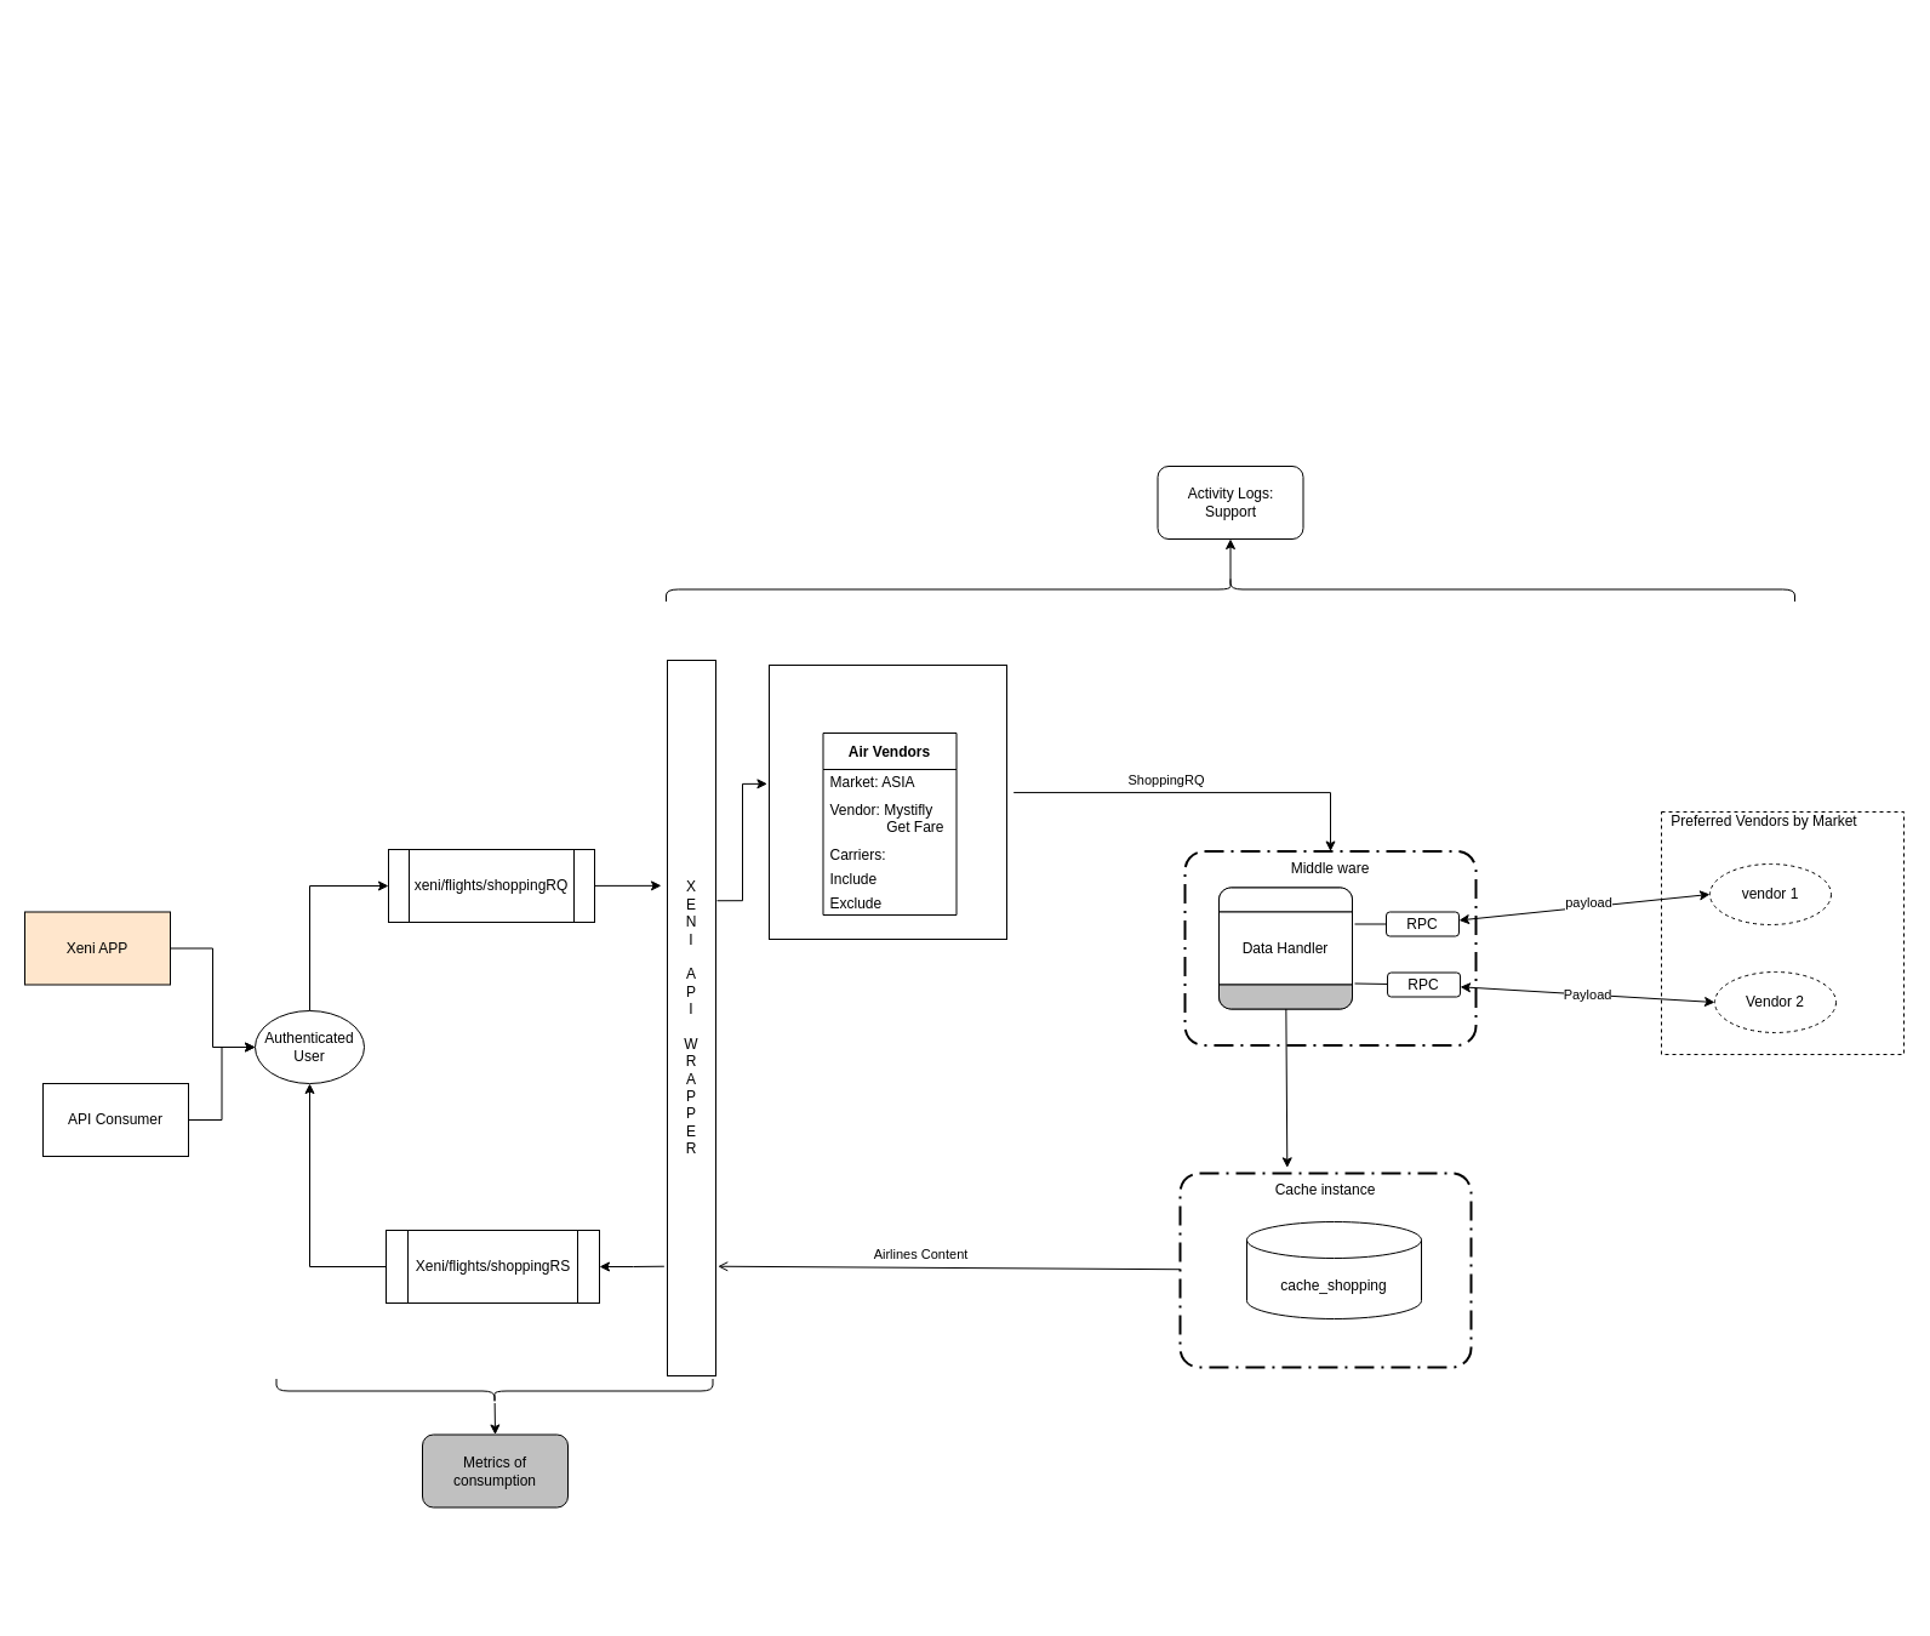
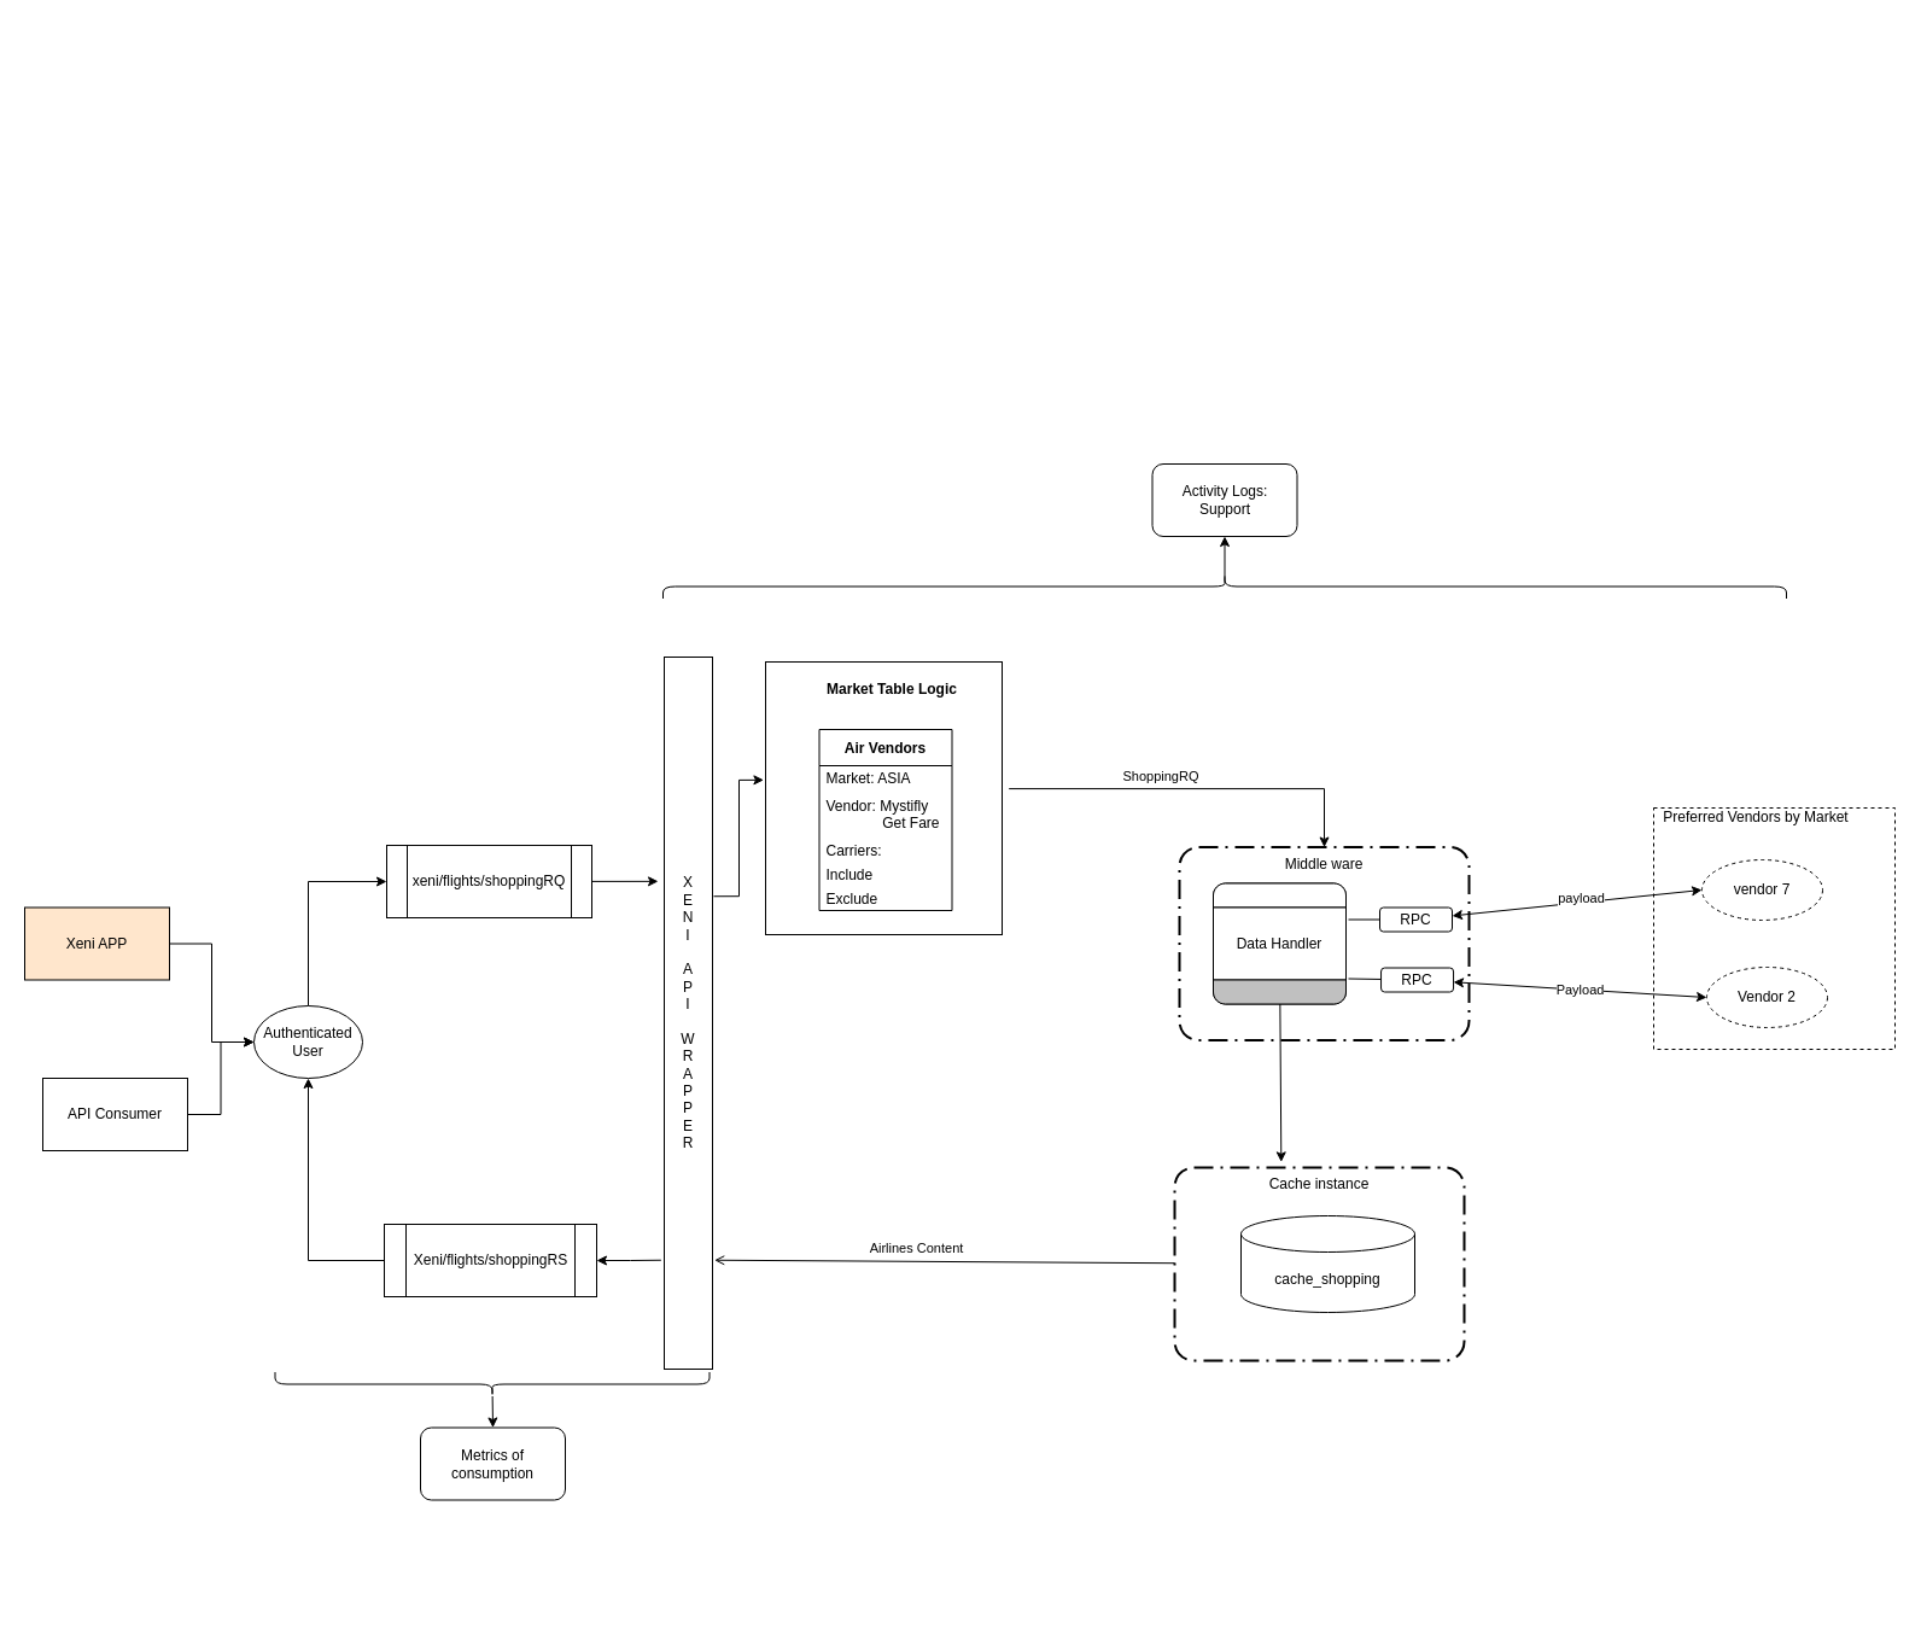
  <mxCell id="0" />
  <mxCell id="1" parent="0" />
  <mxCell id="2" value="" style="whiteSpace=wrap;html=1;aspect=fixed;dashed=1;" vertex="1" parent="1"><mxGeometry x="1370" y="669" width="200" height="200" as="geometry" /></mxCell>
  <mxCell id="3" style="edgeStyle=orthogonalEdgeStyle;rounded=0;orthogonalLoop=1;jettySize=auto;html=1;entryX=0;entryY=0.5;entryDx=0;entryDy=0;endArrow=classic;endFill=1;exitX=0.5;exitY=0;exitDx=0;exitDy=0;" edge="1" parent="1" source="4" target="7"><mxGeometry relative="1" as="geometry"><mxPoint x="287.276" y="691.914" as="sourcePoint" /><mxPoint x="330" y="755.5" as="targetPoint" /></mxGeometry></mxCell>
  <mxCell id="4" value="Authenticated&lt;br&gt;User" style="ellipse;whiteSpace=wrap;html=1;" vertex="1" parent="1"><mxGeometry x="210" y="833" width="90" height="60" as="geometry" /></mxCell>
  <mxCell id="5" value="&lt;blockquote style=&quot;margin: 0 0 0 40px; border: none; padding: 0px;&quot;&gt;&lt;br&gt;&lt;/blockquote&gt;" style="rounded=0;whiteSpace=wrap;html=1;align=left;" vertex="1" parent="1"><mxGeometry x="634" y="548" width="196" height="226" as="geometry" /></mxCell>
  <mxCell id="6" style="edgeStyle=none;rounded=0;orthogonalLoop=1;jettySize=auto;html=1;endArrow=classic;endFill=1;entryX=-0.125;entryY=0.315;entryDx=0;entryDy=0;entryPerimeter=0;" edge="1" parent="1" source="7" target="42"><mxGeometry relative="1" as="geometry"><mxPoint x="620" y="730" as="targetPoint" /></mxGeometry></mxCell>
  <mxCell id="7" value="xeni/flights/shoppingRQ" style="shape=process;whiteSpace=wrap;html=1;backgroundOutline=1;" vertex="1" parent="1"><mxGeometry x="320" y="700" width="170" height="60" as="geometry" /></mxCell>
  <mxCell id="8" value="Middle ware" style="points=[[0.25,0,0],[0.5,0,0],[0.75,0,0],[1,0.25,0],[1,0.5,0],[1,0.75,0],[0.75,1,0],[0.5,1,0],[0.25,1,0],[0,0.75,0],[0,0.5,0],[0,0.25,0]];rounded=1;arcSize=10;dashed=1;strokeColor=#000000;fillColor=none;gradientColor=none;dashPattern=8 3 1 3;strokeWidth=2;verticalAlign=top;" vertex="1" parent="1"><mxGeometry x="977" y="701.5" width="240" height="160" as="geometry" /></mxCell>
  <mxCell id="9" style="edgeStyle=none;rounded=0;orthogonalLoop=1;jettySize=auto;html=1;entryX=0.368;entryY=-0.029;entryDx=0;entryDy=0;entryPerimeter=0;startArrow=none;startFill=0;endArrow=classic;endFill=1;" edge="1" parent="1" source="10" target="45"><mxGeometry relative="1" as="geometry" /></mxCell>
  <mxCell id="10" value="Data Wrapper" style="rounded=1;whiteSpace=wrap;html=1;container=1;collapsible=0;absoluteArcSize=1;arcSize=20;childLayout=stackLayout;horizontal=1;horizontalStack=0;resizeParent=1;resizeParentMax=0;resizeLast=0;" vertex="1" parent="1"><mxGeometry x="1005" y="731.5" width="110" height="100" as="geometry" /></mxCell>
  <mxCell id="11" value="" style="whiteSpace=wrap;connectable=0;html=1;shape=mxgraph.basic.rect;size=10;rectStyle=rounded;bottomRightStyle=square;bottomLeftStyle=square;part=1;" vertex="1" parent="10"><mxGeometry width="110" height="20" as="geometry" /></mxCell>
  <mxCell id="12" value="Data Handler" style="shape=mxgraph.bpmn.task;part=1;taskMarker=abstract;connectable=0;whiteSpace=wrap;" vertex="1" parent="10"><mxGeometry y="20" width="110" height="60" as="geometry" /></mxCell>
  <mxCell id="13" value="" style="whiteSpace=wrap;connectable=0;html=1;shape=mxgraph.basic.rect;size=10;rectStyle=rounded;topRightStyle=square;topLeftStyle=square;fillColor=#C0C0C0;part=1;" vertex="1" parent="10"><mxGeometry y="80" width="110" height="20" as="geometry" /></mxCell>
  <mxCell id="14" style="edgeStyle=none;rounded=0;orthogonalLoop=1;jettySize=auto;html=1;endArrow=none;endFill=0;" edge="1" parent="1" source="16"><mxGeometry relative="1" as="geometry"><mxPoint x="1117" y="761.5" as="targetPoint" /></mxGeometry></mxCell>
  <mxCell id="15" value="payload" style="rounded=0;orthogonalLoop=1;jettySize=auto;html=1;entryX=0;entryY=0.5;entryDx=0;entryDy=0;startArrow=classic;startFill=1;endArrow=classic;endFill=1;" edge="1" parent="1" source="16" target="19"><mxGeometry x="0.037" y="3" relative="1" as="geometry"><mxPoint as="offset" /></mxGeometry></mxCell>
  <mxCell id="16" value="RPC" style="rounded=1;whiteSpace=wrap;html=1;" vertex="1" parent="1"><mxGeometry x="1143" y="751.5" width="60" height="20" as="geometry" /></mxCell>
  <mxCell id="17" style="rounded=0;orthogonalLoop=1;jettySize=auto;html=1;endArrow=none;endFill=0;entryX=1.029;entryY=0.465;entryDx=0;entryDy=0;entryPerimeter=0;edgeStyle=orthogonalEdgeStyle;startArrow=classic;startFill=1;exitX=0.5;exitY=0;exitDx=0;exitDy=0;exitPerimeter=0;" edge="1" parent="1" source="8" target="5"><mxGeometry relative="1" as="geometry"><mxPoint x="890" y="654" as="targetPoint" /><mxPoint x="1130" y="624" as="sourcePoint" /></mxGeometry></mxCell>
  <mxCell id="18" value="ShoppingRQ&amp;nbsp;" style="edgeLabel;html=1;align=center;verticalAlign=middle;resizable=0;points=[];" vertex="1" connectable="0" parent="17"><mxGeometry x="0.211" y="3" relative="1" as="geometry"><mxPoint x="5" y="-14" as="offset" /></mxGeometry></mxCell>
- <mxCell id="19" value="vendor 1" style="ellipse;whiteSpace=wrap;html=1;dashed=1;" vertex="1" parent="1"><mxGeometry x="1410" y="712" width="100" height="50" as="geometry" /></mxCell>
+ <mxCell id="19" value="vendor 7" style="ellipse;whiteSpace=wrap;html=1;dashed=1;" vertex="1" parent="1"><mxGeometry x="1410" y="712" width="100" height="50" as="geometry" /></mxCell>
  <mxCell id="20" value="Vendor 2" style="ellipse;whiteSpace=wrap;html=1;dashed=1;" vertex="1" parent="1"><mxGeometry x="1414" y="801" width="100" height="50" as="geometry" /></mxCell>
  <mxCell id="21" style="edgeStyle=none;rounded=0;orthogonalLoop=1;jettySize=auto;html=1;entryX=0.5;entryY=0;entryDx=0;entryDy=0;endArrow=classic;endFill=1;" edge="1" parent="1" source="22" target="23"><mxGeometry relative="1" as="geometry" /></mxCell>
  <mxCell id="22" value="" style="shape=curlyBracket;whiteSpace=wrap;html=1;rounded=1;rotation=-90;strokeColor=#000000;" vertex="1" parent="1"><mxGeometry x="397.5" y="966.5" width="20" height="360" as="geometry" /></mxCell>
- <mxCell id="23" value="Metrics of consumption" style="rounded=1;whiteSpace=wrap;html=1;strokeColor=#000000;fillColor=#c0c0c0;" vertex="1" parent="1"><mxGeometry x="348" y="1182.5" width="120" height="60" as="geometry" /></mxCell>
+ <mxCell id="23" value="Metrics of consumption" style="rounded=1;whiteSpace=wrap;html=1;strokeColor=#000000;" vertex="1" parent="1"><mxGeometry x="348" y="1182.5" width="120" height="60" as="geometry" /></mxCell>
  <mxCell id="24" style="edgeStyle=none;rounded=0;orthogonalLoop=1;jettySize=auto;html=1;entryX=0.5;entryY=1;entryDx=0;entryDy=0;endArrow=classic;endFill=1;exitX=0.1;exitY=0.5;exitDx=0;exitDy=0;exitPerimeter=0;" edge="1" parent="1" source="25" target="29"><mxGeometry relative="1" as="geometry"><mxPoint x="1057" y="447.5" as="targetPoint" /></mxGeometry></mxCell>
  <mxCell id="25" value="" style="shape=curlyBracket;whiteSpace=wrap;html=1;rounded=1;strokeColor=#000000;rotation=90;" vertex="1" parent="1"><mxGeometry x="1004.5" y="20" width="20" height="931" as="geometry" /></mxCell>
  <mxCell id="26" style="edgeStyle=none;rounded=0;orthogonalLoop=1;jettySize=auto;html=1;endArrow=none;endFill=0;" edge="1" parent="1" source="28"><mxGeometry relative="1" as="geometry"><mxPoint x="1117" y="810.5" as="targetPoint" /></mxGeometry></mxCell>
  <mxCell id="27" value="Payload" style="edgeStyle=none;rounded=0;orthogonalLoop=1;jettySize=auto;html=1;entryX=0;entryY=0.5;entryDx=0;entryDy=0;startArrow=classic;startFill=1;endArrow=classic;endFill=1;" edge="1" parent="1" source="28" target="20"><mxGeometry relative="1" as="geometry" /></mxCell>
  <mxCell id="28" value="RPC" style="rounded=1;whiteSpace=wrap;html=1;" vertex="1" parent="1"><mxGeometry x="1144.05" y="801.5" width="60" height="20" as="geometry" /></mxCell>
  <mxCell id="29" value="Activity Logs:&lt;br&gt;Support" style="rounded=1;whiteSpace=wrap;html=1;strokeColor=#000000;" vertex="1" parent="1"><mxGeometry x="954.5" y="384" width="120" height="60" as="geometry" /></mxCell>
+ <mxCell id="30" value="Market Table Logic" style="text;html=1;strokeColor=none;fillColor=none;align=center;verticalAlign=middle;whiteSpace=wrap;rounded=0;fontStyle=1" vertex="1" parent="1"><mxGeometry x="678.5" y="556" width="119.5" height="30" as="geometry" /></mxCell>
  <mxCell id="31" value="Air Vendors" style="swimlane;fontStyle=1;childLayout=stackLayout;horizontal=1;startSize=30;horizontalStack=0;resizeParent=1;resizeParentMax=0;resizeLast=0;collapsible=1;marginBottom=0;" vertex="1" parent="1"><mxGeometry x="678.5" y="604" width="110" height="150" as="geometry" /></mxCell>
  <mxCell id="32" value="Market: ASIA" style="text;strokeColor=none;fillColor=none;align=left;verticalAlign=middle;spacingLeft=4;spacingRight=4;overflow=hidden;points=[[0,0.5],[1,0.5]];portConstraint=eastwest;rotatable=0;" vertex="1" parent="31"><mxGeometry y="30" width="110" height="20" as="geometry" /></mxCell>
  <mxCell id="33" value="Vendor: Mystifly&#10;              Get Fare" style="text;strokeColor=none;fillColor=none;align=left;verticalAlign=middle;spacingLeft=4;spacingRight=4;overflow=hidden;points=[[0,0.5],[1,0.5]];portConstraint=eastwest;rotatable=0;" vertex="1" parent="31"><mxGeometry y="50" width="110" height="40" as="geometry" /></mxCell>
  <mxCell id="34" value="Carriers: " style="text;strokeColor=none;fillColor=none;align=left;verticalAlign=middle;spacingLeft=4;spacingRight=4;overflow=hidden;points=[[0,0.5],[1,0.5]];portConstraint=eastwest;rotatable=0;fontSize=12;" vertex="1" parent="31"><mxGeometry y="90" width="110" height="20" as="geometry" /></mxCell>
  <mxCell id="35" value="Include" style="text;strokeColor=none;fillColor=none;align=left;verticalAlign=middle;spacingLeft=4;spacingRight=4;overflow=hidden;points=[[0,0.5],[1,0.5]];portConstraint=eastwest;rotatable=0;fontSize=12;" vertex="1" parent="31"><mxGeometry y="110" width="110" height="20" as="geometry" /></mxCell>
  <mxCell id="36" value="Exclude" style="text;strokeColor=none;fillColor=none;align=left;verticalAlign=middle;spacingLeft=4;spacingRight=4;overflow=hidden;points=[[0,0.5],[1,0.5]];portConstraint=eastwest;rotatable=0;fontSize=12;" vertex="1" parent="31"><mxGeometry y="130" width="110" height="20" as="geometry" /></mxCell>
  <mxCell id="37" value="Preferred Vendors by Market" style="text;html=1;strokeColor=none;fillColor=none;align=center;verticalAlign=middle;whiteSpace=wrap;rounded=0;" vertex="1" parent="1"><mxGeometry x="1370" y="662" width="170" height="30" as="geometry" /></mxCell>
  <mxCell id="38" style="edgeStyle=orthogonalEdgeStyle;rounded=0;orthogonalLoop=1;jettySize=auto;html=1;entryX=0.5;entryY=1;entryDx=0;entryDy=0;endArrow=classic;endFill=1;" edge="1" parent="1" source="40" target="4"><mxGeometry relative="1" as="geometry" /></mxCell>
  <mxCell id="39" style="edgeStyle=orthogonalEdgeStyle;rounded=0;orthogonalLoop=1;jettySize=auto;html=1;entryX=-0.066;entryY=0.847;entryDx=0;entryDy=0;entryPerimeter=0;endArrow=none;endFill=0;startArrow=classic;startFill=1;" edge="1" parent="1" source="40" target="42"><mxGeometry relative="1" as="geometry" /></mxCell>
  <mxCell id="40" value="Xeni/flights/shoppingRS" style="shape=process;whiteSpace=wrap;html=1;backgroundOutline=1;" vertex="1" parent="1"><mxGeometry x="318" y="1014" width="176" height="60" as="geometry" /></mxCell>
  <mxCell id="41" style="edgeStyle=orthogonalEdgeStyle;rounded=0;orthogonalLoop=1;jettySize=auto;html=1;entryX=-0.008;entryY=0.433;entryDx=0;entryDy=0;entryPerimeter=0;fontSize=12;startArrow=none;startFill=0;endArrow=classic;endFill=1;exitX=1.025;exitY=0.336;exitDx=0;exitDy=0;exitPerimeter=0;" edge="1" parent="1" source="42" target="5"><mxGeometry relative="1" as="geometry" /></mxCell>
  <mxCell id="42" value="X&lt;br&gt;E&lt;br&gt;N&lt;br&gt;I&lt;br&gt;&lt;br&gt;A&lt;br&gt;P&lt;br&gt;I&lt;br&gt;&lt;br&gt;W&lt;br&gt;R&lt;br&gt;A&lt;br&gt;P&lt;br&gt;P&lt;br&gt;E&lt;br&gt;R&lt;br&gt;" style="rounded=0;whiteSpace=wrap;html=1;" vertex="1" parent="1"><mxGeometry x="550" y="544" width="40" height="590" as="geometry" /></mxCell>
  <mxCell id="43" style="edgeStyle=none;rounded=0;orthogonalLoop=1;jettySize=auto;html=1;entryX=1.042;entryY=0.847;entryDx=0;entryDy=0;entryPerimeter=0;startArrow=none;startFill=0;endArrow=open;endFill=1;" edge="1" parent="1" source="45" target="42"><mxGeometry relative="1" as="geometry" /></mxCell>
  <mxCell id="44" value="Airlines Content" style="edgeLabel;html=1;align=center;verticalAlign=middle;resizable=0;points=[];" vertex="1" connectable="0" parent="43"><mxGeometry x="0.14" y="2" relative="1" as="geometry"><mxPoint x="3" y="-13" as="offset" /></mxGeometry></mxCell>
  <mxCell id="45" value="Cache instance" style="points=[[0.25,0,0],[0.5,0,0],[0.75,0,0],[1,0.25,0],[1,0.5,0],[1,0.75,0],[0.75,1,0],[0.5,1,0],[0.25,1,0],[0,0.75,0],[0,0.5,0],[0,0.25,0]];rounded=1;arcSize=10;dashed=1;strokeColor=#000000;fillColor=none;gradientColor=none;dashPattern=8 3 1 3;strokeWidth=2;verticalAlign=top;" vertex="1" parent="1"><mxGeometry x="973" y="967" width="240" height="160" as="geometry" /></mxCell>
  <mxCell id="46" value="cache_shopping" style="shape=cylinder3;whiteSpace=wrap;html=1;boundedLbl=1;backgroundOutline=1;size=15;" vertex="1" parent="1"><mxGeometry x="1028" y="1007" width="144" height="80" as="geometry" /></mxCell>
  <mxCell id="47" style="edgeStyle=orthogonalEdgeStyle;rounded=0;orthogonalLoop=1;jettySize=auto;html=1;entryX=0;entryY=0.5;entryDx=0;entryDy=0;startArrow=none;startFill=0;endArrow=classic;endFill=1;" edge="1" parent="1" source="48" target="4"><mxGeometry relative="1" as="geometry" /></mxCell>
  <mxCell id="48" value="Xeni APP" style="rounded=0;whiteSpace=wrap;html=1;fillColor=#ffe6cc;" vertex="1" parent="1"><mxGeometry x="20" y="751.5" width="120" height="60" as="geometry" /></mxCell>
  <mxCell id="49" style="edgeStyle=orthogonalEdgeStyle;rounded=0;orthogonalLoop=1;jettySize=auto;html=1;entryX=0;entryY=0.5;entryDx=0;entryDy=0;startArrow=none;startFill=0;endArrow=classic;endFill=1;" edge="1" parent="1" source="50" target="4"><mxGeometry relative="1" as="geometry" /></mxCell>
  <mxCell id="50" value="API Consumer" style="rounded=0;whiteSpace=wrap;html=1;" vertex="1" parent="1"><mxGeometry x="35" y="893" width="120" height="60" as="geometry" /></mxCell>
